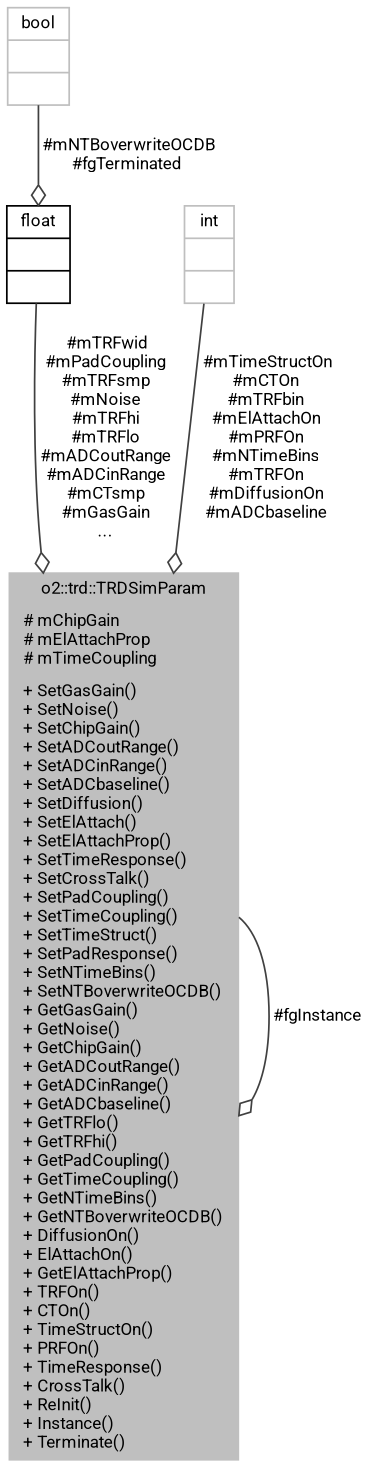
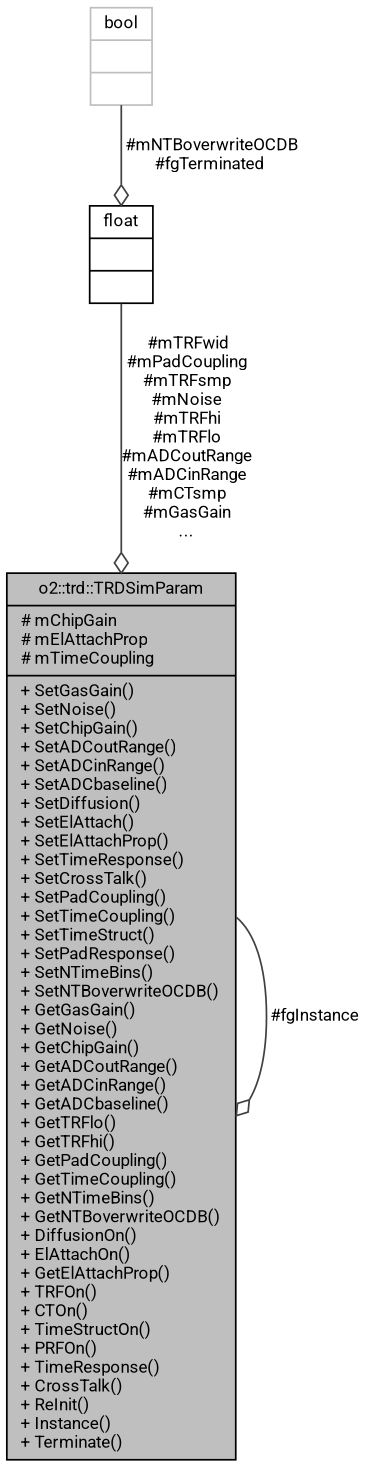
  digraph {
    fontname=Roboto
    node [color=black fontname=Roboto fontsize=10 shape=record]
    edge [arrowhead=odiamond color=grey25 fontname=Roboto fontsize=10 labelfontname=Helvetica labelfontsize=10 style=solid]
-   n1 [color=grey75 fillcolor=grey75 fontcolor=black height=0.2 label="{o2::trd::TRDSimParam\n|# mChipGain\l# mElAttachProp\l# mTimeCoupling\l|+ SetGasGain()\l+ SetNoise()\l+ SetChipGain()\l+ SetADCoutRange()\l+ SetADCinRange()\l+ SetADCbaseline()\l+ SetDiffusion()\l+ SetElAttach()\l+ SetElAttachProp()\l+ SetTimeResponse()\l+ SetCrossTalk()\l+ SetPadCoupling()\l+ SetTimeCoupling()\l+ SetTimeStruct()\l+ SetPadResponse()\l+ SetNTimeBins()\l+ SetNTBoverwriteOCDB()\l+ GetGasGain()\l+ GetNoise()\l+ GetChipGain()\l+ GetADCoutRange()\l+ GetADCinRange()\l+ GetADCbaseline()\l+ GetTRFlo()\l+ GetTRFhi()\l+ GetPadCoupling()\l+ GetTimeCoupling()\l+ GetNTimeBins()\l+ GetNTBoverwriteOCDB()\l+ DiffusionOn()\l+ ElAttachOn()\l+ GetElAttachProp()\l+ TRFOn()\l+ CTOn()\l+ TimeStructOn()\l+ PRFOn()\l+ TimeResponse()\l+ CrossTalk()\l+ ReInit()\l+ Instance()\l+ Terminate()\l}" style=filled width=0.4]
+   n1 [fillcolor=grey75 fontcolor=black height=0.2 label="{o2::trd::TRDSimParam\n|# mChipGain\l# mElAttachProp\l# mTimeCoupling\l|+ SetGasGain()\l+ SetNoise()\l+ SetChipGain()\l+ SetADCoutRange()\l+ SetADCinRange()\l+ SetADCbaseline()\l+ SetDiffusion()\l+ SetElAttach()\l+ SetElAttachProp()\l+ SetTimeResponse()\l+ SetCrossTalk()\l+ SetPadCoupling()\l+ SetTimeCoupling()\l+ SetTimeStruct()\l+ SetPadResponse()\l+ SetNTimeBins()\l+ SetNTBoverwriteOCDB()\l+ GetGasGain()\l+ GetNoise()\l+ GetChipGain()\l+ GetADCoutRange()\l+ GetADCinRange()\l+ GetADCbaseline()\l+ GetTRFlo()\l+ GetTRFhi()\l+ GetPadCoupling()\l+ GetTimeCoupling()\l+ GetNTimeBins()\l+ GetNTBoverwriteOCDB()\l+ DiffusionOn()\l+ ElAttachOn()\l+ GetElAttachProp()\l+ TRFOn()\l+ CTOn()\l+ TimeStructOn()\l+ PRFOn()\l+ TimeResponse()\l+ CrossTalk()\l+ ReInit()\l+ Instance()\l+ Terminate()\l}" style=filled width=0.4]
    n2 [height=0.2 label="{float\n||}" width=0.4]
-   n3 [color=grey75 height=0.2 label="{int\n||}" width=0.4]
    n4 [color=grey75 height=0.2 label="{bool\n||}" width=0.4]
    n1 -> n1 [label=" #fgInstance"]
    n2 -> n1 [label=" #mTRFwid\n#mPadCoupling\n#mTRFsmp\n#mNoise\n#mTRFhi\n#mTRFlo\n#mADCoutRange\n#mADCinRange\n#mCTsmp\n#mGasGain\n..."]
-   n3 -> n1 [label=" #mTimeStructOn\n#mCTOn\n#mTRFbin\n#mElAttachOn\n#mPRFOn\n#mNTimeBins\n#mTRFOn\n#mDiffusionOn\n#mADCbaseline"]
    n4 -> n2 [label=" #mNTBoverwriteOCDB\n#fgTerminated"]
  }
